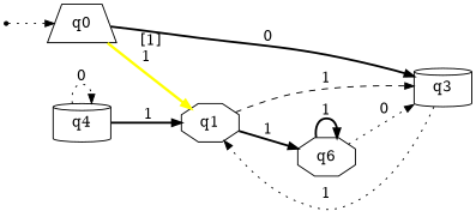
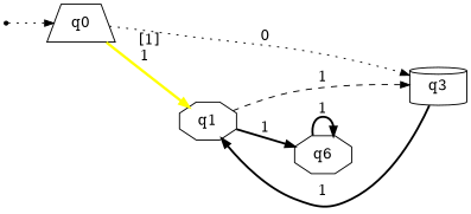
  digraph {
    rankdir=LR
    ranksep=0.5
    node [fontsize=14.0 shape=octagon]
    edge [arrowsize=0.85 style=dotted fontsize=14.0]
    Initial [shape=point]
    q0 [shape=trapezium]
    q1
    q3 [shape=cylinder]
    n5 [label=q6]
-   q4 [shape=cylinder]
    Initial -> q0 [fontsize=""]
    q0 -> q1 [color="#ffff00" label=" [1]\n1 " penwidth=2.5 style=""]
-   q0 -> q3 [label=" 0 " style=bold]
+   q0 -> q3 [label=" 0 "]
    q1 -> q3 [label=" 1 " style=dashed]
    q1 -> n5 [label=" 1 " style=bold]
-   q3 -> q1 [label=" 1 "]
-   n5 -> q3 [label=" 0 "]
+   q3 -> q1 [label=" 1 " style=bold]
    n5 -> n5 [label=" 1 " style=bold]
-   q4 -> q1 [label=" 1 " style=bold]
-   q4 -> q4 [label=" 0 "]
  }
